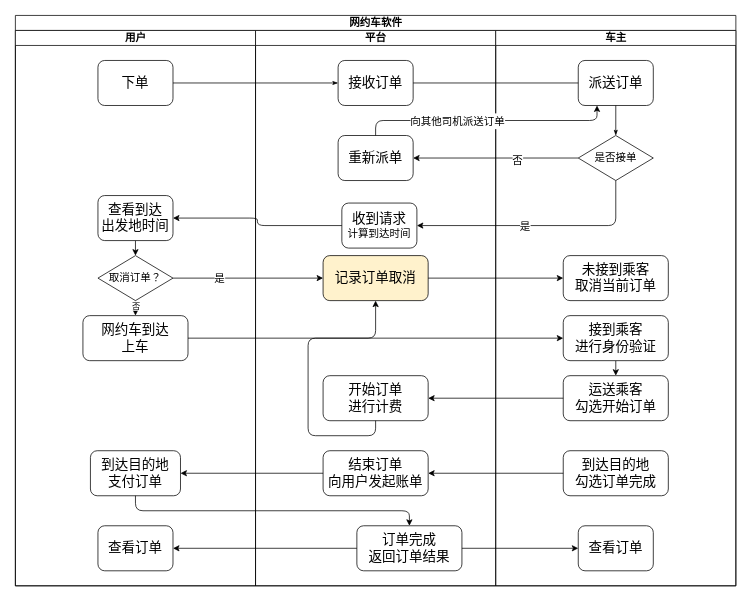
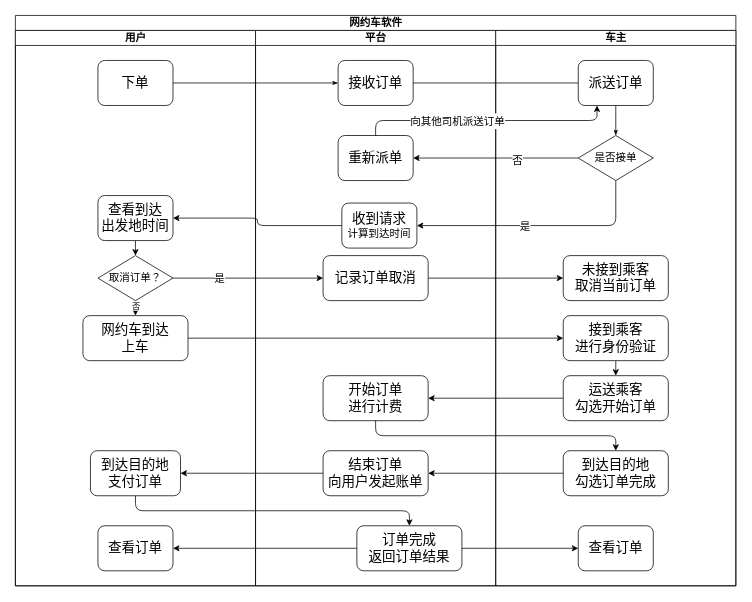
  <mxCell id="0" />
  <mxCell id="1" parent="0" />
  <mxCell id="2" value="&lt;font style=&quot;font-size: 14px;&quot;&gt;网约车软件&lt;/font&gt;" style="swimlane;html=1;childLayout=stackLayout;startSize=20;rounded=0;shadow=0;labelBackgroundColor=none;strokeWidth=1;fontFamily=Verdana;fontSize=8;align=center;" parent="1" vertex="1"><mxGeometry x="20" y="20" width="960" height="760" as="geometry" /></mxCell>
  <mxCell id="3" value="&lt;font style=&quot;font-size: 14px;&quot;&gt;用户&lt;/font&gt;" style="swimlane;html=1;startSize=20;" parent="2" vertex="1"><mxGeometry y="20" width="320" height="740" as="geometry" /></mxCell>
  <mxCell id="4" value="&lt;font style=&quot;font-size: 18px;&quot;&gt;下单&lt;/font&gt;" style="rounded=1;whiteSpace=wrap;html=1;shadow=0;labelBackgroundColor=none;strokeWidth=1;fontFamily=Verdana;fontSize=8;align=center;" parent="3" vertex="1"><mxGeometry x="110" y="40" width="100" height="60" as="geometry" /></mxCell>
  <mxCell id="5" style="edgeStyle=orthogonalEdgeStyle;rounded=1;orthogonalLoop=1;jettySize=auto;html=1;exitX=0.5;exitY=1;exitDx=0;exitDy=0;entryX=0.5;entryY=0;entryDx=0;entryDy=0;fontSize=14;" parent="3" source="6" target="9" edge="1"><mxGeometry relative="1" as="geometry" /></mxCell>
  <mxCell id="6" value="&lt;font size=&quot;4&quot;&gt;查看到达&lt;br&gt;出发地时间&lt;br&gt;&lt;/font&gt;" style="rounded=1;whiteSpace=wrap;html=1;shadow=0;labelBackgroundColor=none;strokeWidth=1;fontFamily=Verdana;fontSize=8;align=center;" parent="3" vertex="1"><mxGeometry x="110" y="220" width="100" height="60" as="geometry" /></mxCell>
  <mxCell id="7" style="edgeStyle=orthogonalEdgeStyle;rounded=0;orthogonalLoop=1;jettySize=auto;html=1;exitX=0.5;exitY=1;exitDx=0;exitDy=0;entryX=0.5;entryY=0;entryDx=0;entryDy=0;" edge="1" parent="3" source="9" target="12"><mxGeometry relative="1" as="geometry" /></mxCell>
  <mxCell id="8" value="否" style="edgeLabel;html=1;align=center;verticalAlign=middle;resizable=0;points=[];" vertex="1" connectable="0" parent="7"><mxGeometry x="-0.394" relative="1" as="geometry"><mxPoint as="offset" /></mxGeometry></mxCell>
  <mxCell id="9" value="&lt;span style=&quot;font-size: 14px;&quot;&gt;取消订单？&lt;/span&gt;" style="rhombus;whiteSpace=wrap;html=1;rounded=0;shadow=0;labelBackgroundColor=none;strokeWidth=1;fontFamily=Verdana;fontSize=8;align=center;" parent="3" vertex="1"><mxGeometry x="110" y="300" width="100" height="60" as="geometry" /></mxCell>
  <mxCell id="10" value="&lt;font size=&quot;4&quot;&gt;到达目的地&lt;br&gt;支付订单&lt;/font&gt;" style="rounded=1;whiteSpace=wrap;html=1;shadow=0;labelBackgroundColor=none;strokeWidth=1;fontFamily=Verdana;fontSize=8;align=center;" parent="3" vertex="1"><mxGeometry x="100" y="560" width="120" height="60" as="geometry" /></mxCell>
  <mxCell id="11" value="&lt;font size=&quot;4&quot;&gt;查看订单&lt;/font&gt;" style="rounded=1;whiteSpace=wrap;html=1;shadow=0;labelBackgroundColor=none;strokeWidth=1;fontFamily=Verdana;fontSize=8;align=center;" parent="3" vertex="1"><mxGeometry x="110" y="660" width="100" height="60" as="geometry" /></mxCell>
  <mxCell id="12" value="&lt;font size=&quot;4&quot;&gt;网约车到达&lt;br&gt;上车&lt;br&gt;&lt;/font&gt;" style="rounded=1;whiteSpace=wrap;html=1;fontSize=14;" vertex="1" parent="3"><mxGeometry x="90" y="380" width="140" height="60" as="geometry" /></mxCell>
  <mxCell id="13" value="&lt;font style=&quot;font-size: 14px;&quot;&gt;平台&lt;/font&gt;" style="swimlane;html=1;startSize=20;" parent="2" vertex="1"><mxGeometry x="320" y="20" width="320" height="740" as="geometry" /></mxCell>
  <mxCell id="14" value="&lt;font style=&quot;font-size: 18px;&quot;&gt;接收订单&lt;/font&gt;" style="rounded=1;whiteSpace=wrap;html=1;shadow=0;labelBackgroundColor=none;strokeWidth=1;fontFamily=Verdana;fontSize=8;align=center;" parent="13" vertex="1"><mxGeometry x="110" y="40" width="100" height="60" as="geometry" /></mxCell>
  <mxCell id="15" value="&lt;font style=&quot;font-size: 18px;&quot;&gt;重新派单&lt;/font&gt;" style="rounded=1;whiteSpace=wrap;html=1;fontSize=14;" parent="13" vertex="1"><mxGeometry x="110" y="140" width="100" height="60" as="geometry" /></mxCell>
  <mxCell id="16" value="&lt;font size=&quot;4&quot;&gt;收到请求&lt;/font&gt;&lt;br&gt;&lt;font style=&quot;font-size: 14px;&quot;&gt;计算到达时间&lt;/font&gt;" style="rounded=1;whiteSpace=wrap;html=1;fontSize=14;" parent="13" vertex="1"><mxGeometry x="115" y="230" width="100" height="60" as="geometry" /></mxCell>
- <mxCell id="17" value="&lt;font size=&quot;4&quot;&gt;记录订单取消&lt;br&gt;&lt;/font&gt;" style="rounded=1;whiteSpace=wrap;html=1;fontSize=14;fillColor=#fff2cc;" parent="13" vertex="1"><mxGeometry x="90" y="300" width="140" height="60" as="geometry" /></mxCell>
+ <mxCell id="17" value="&lt;font size=&quot;4&quot;&gt;记录订单取消&lt;br&gt;&lt;/font&gt;" style="rounded=1;whiteSpace=wrap;html=1;fontSize=14;" parent="13" vertex="1"><mxGeometry x="90" y="300" width="140" height="60" as="geometry" /></mxCell>
  <mxCell id="18" value="&lt;font size=&quot;4&quot;&gt;开始订单&lt;br&gt;进行计费&lt;br&gt;&lt;/font&gt;" style="rounded=1;whiteSpace=wrap;html=1;fontSize=14;" parent="13" vertex="1"><mxGeometry x="90" y="460" width="140" height="60" as="geometry" /></mxCell>
  <mxCell id="19" value="&lt;font size=&quot;4&quot;&gt;结束订单&lt;br&gt;向用户发起账单&lt;br&gt;&lt;/font&gt;" style="rounded=1;whiteSpace=wrap;html=1;fontSize=14;" parent="13" vertex="1"><mxGeometry x="90" y="560" width="140" height="60" as="geometry" /></mxCell>
  <mxCell id="20" value="&lt;font size=&quot;4&quot;&gt;订单完成&lt;br&gt;返回订单结果&lt;br&gt;&lt;/font&gt;" style="rounded=1;whiteSpace=wrap;html=1;fontSize=14;" parent="13" vertex="1"><mxGeometry x="135" y="660" width="140" height="60" as="geometry" /></mxCell>
  <mxCell id="21" value="&lt;font style=&quot;font-size: 14px;&quot;&gt;车主&lt;/font&gt;" style="swimlane;html=1;startSize=20;" parent="2" vertex="1"><mxGeometry x="640" y="20" width="320" height="740" as="geometry" /></mxCell>
  <mxCell id="22" value="&lt;font style=&quot;font-size: 18px;&quot;&gt;派送订单&lt;/font&gt;" style="rounded=1;whiteSpace=wrap;html=1;shadow=0;labelBackgroundColor=none;strokeWidth=1;fontFamily=Verdana;fontSize=8;align=center;" parent="21" vertex="1"><mxGeometry x="110" y="40" width="100" height="60" as="geometry" /></mxCell>
  <mxCell id="23" value="&lt;font style=&quot;font-size: 14px;&quot;&gt;是否接单&lt;/font&gt;" style="rhombus;whiteSpace=wrap;html=1;rounded=0;shadow=0;labelBackgroundColor=none;strokeWidth=1;fontFamily=Verdana;fontSize=8;align=center;" parent="21" vertex="1"><mxGeometry x="110" y="140" width="100" height="60" as="geometry" /></mxCell>
  <mxCell id="24" style="edgeStyle=orthogonalEdgeStyle;rounded=1;html=1;labelBackgroundColor=none;startArrow=none;startFill=0;startSize=5;endArrow=classicThin;endFill=1;endSize=5;jettySize=auto;orthogonalLoop=1;strokeWidth=1;fontFamily=Verdana;fontSize=8" parent="21" source="22" target="23" edge="1"><mxGeometry relative="1" as="geometry" /></mxCell>
  <mxCell id="25" value="&lt;font size=&quot;4&quot;&gt;未接到乘客&lt;br&gt;取消当前订单&lt;br&gt;&lt;/font&gt;" style="rounded=1;whiteSpace=wrap;html=1;fontSize=14;" parent="21" vertex="1"><mxGeometry x="90" y="300" width="140" height="60" as="geometry" /></mxCell>
  <mxCell id="26" style="edgeStyle=orthogonalEdgeStyle;rounded=1;orthogonalLoop=1;jettySize=auto;html=1;exitX=0.5;exitY=1;exitDx=0;exitDy=0;entryX=0.5;entryY=0;entryDx=0;entryDy=0;fontSize=14;" parent="21" source="27" target="28" edge="1"><mxGeometry relative="1" as="geometry" /></mxCell>
  <mxCell id="27" value="&lt;font size=&quot;4&quot;&gt;接到乘客&lt;br&gt;进行身份验证&lt;br&gt;&lt;/font&gt;" style="rounded=1;whiteSpace=wrap;html=1;fontSize=14;" parent="21" vertex="1"><mxGeometry x="90" y="380" width="140" height="60" as="geometry" /></mxCell>
  <mxCell id="28" value="&lt;font size=&quot;4&quot;&gt;运送乘客&lt;br&gt;勾选开始订单&lt;br&gt;&lt;/font&gt;" style="rounded=1;whiteSpace=wrap;html=1;fontSize=14;" parent="21" vertex="1"><mxGeometry x="90" y="460" width="140" height="60" as="geometry" /></mxCell>
  <mxCell id="29" value="&lt;font size=&quot;4&quot;&gt;到达目的地&lt;br&gt;勾选订单完成&lt;br&gt;&lt;/font&gt;" style="rounded=1;whiteSpace=wrap;html=1;fontSize=14;" parent="21" vertex="1"><mxGeometry x="90" y="560" width="140" height="60" as="geometry" /></mxCell>
  <mxCell id="30" value="&lt;font size=&quot;4&quot;&gt;查看订单&lt;/font&gt;" style="rounded=1;whiteSpace=wrap;html=1;shadow=0;labelBackgroundColor=none;strokeWidth=1;fontFamily=Verdana;fontSize=8;align=center;" parent="21" vertex="1"><mxGeometry x="110" y="660" width="100" height="60" as="geometry" /></mxCell>
  <mxCell id="31" style="edgeStyle=orthogonalEdgeStyle;rounded=1;html=1;labelBackgroundColor=none;startArrow=none;startFill=0;startSize=5;endArrow=classicThin;endFill=1;endSize=5;jettySize=auto;orthogonalLoop=1;strokeWidth=1;fontFamily=Verdana;fontSize=8" parent="2" source="4" target="14" edge="1"><mxGeometry relative="1" as="geometry" /></mxCell>
  <mxCell id="32" style="edgeStyle=orthogonalEdgeStyle;rounded=0;orthogonalLoop=1;jettySize=auto;html=1;exitX=1;exitY=0.5;exitDx=0;exitDy=0;entryX=0;entryY=0.5;entryDx=0;entryDy=0;fontSize=14;endArrow=none;" parent="2" source="14" target="22" edge="1"><mxGeometry relative="1" as="geometry" /></mxCell>
  <mxCell id="33" style="edgeStyle=orthogonalEdgeStyle;rounded=0;orthogonalLoop=1;jettySize=auto;html=1;exitX=0;exitY=0.5;exitDx=0;exitDy=0;fontSize=14;" parent="2" source="23" target="15" edge="1"><mxGeometry relative="1" as="geometry" /></mxCell>
  <mxCell id="34" value="否" style="edgeLabel;html=1;align=center;verticalAlign=middle;resizable=0;points=[];fontSize=14;" parent="33" vertex="1" connectable="0"><mxGeometry x="-0.254" y="3" relative="1" as="geometry"><mxPoint as="offset" /></mxGeometry></mxCell>
  <mxCell id="35" style="edgeStyle=orthogonalEdgeStyle;rounded=1;orthogonalLoop=1;jettySize=auto;html=1;exitX=0.5;exitY=0;exitDx=0;exitDy=0;entryX=0.25;entryY=1;entryDx=0;entryDy=0;fontSize=18;" parent="2" source="15" target="22" edge="1"><mxGeometry relative="1" as="geometry" /></mxCell>
  <mxCell id="36" value="&lt;font style=&quot;font-size: 14px;&quot;&gt;向其他司机派送订单&lt;/font&gt;" style="edgeLabel;html=1;align=center;verticalAlign=middle;resizable=0;points=[];fontSize=18;" parent="35" vertex="1" connectable="0"><mxGeometry x="-0.238" relative="1" as="geometry"><mxPoint as="offset" /></mxGeometry></mxCell>
  <mxCell id="37" style="rounded=1;orthogonalLoop=1;jettySize=auto;html=1;exitX=0.5;exitY=1;exitDx=0;exitDy=0;entryX=1;entryY=0.5;entryDx=0;entryDy=0;fontSize=14;edgeStyle=orthogonalEdgeStyle;" parent="2" source="23" target="16" edge="1"><mxGeometry relative="1" as="geometry" /></mxCell>
  <mxCell id="38" value="是" style="edgeLabel;html=1;align=center;verticalAlign=middle;resizable=0;points=[];fontSize=14;" parent="37" vertex="1" connectable="0"><mxGeometry x="-0.318" y="1" relative="1" as="geometry"><mxPoint x="-71" y="-1" as="offset" /></mxGeometry></mxCell>
  <mxCell id="39" style="edgeStyle=orthogonalEdgeStyle;rounded=1;orthogonalLoop=1;jettySize=auto;html=1;exitX=0;exitY=0.5;exitDx=0;exitDy=0;entryX=1;entryY=0.5;entryDx=0;entryDy=0;fontSize=14;" parent="2" source="16" target="6" edge="1"><mxGeometry relative="1" as="geometry" /></mxCell>
  <mxCell id="40" style="edgeStyle=orthogonalEdgeStyle;rounded=1;orthogonalLoop=1;jettySize=auto;html=1;exitX=1;exitY=0.5;exitDx=0;exitDy=0;entryX=0;entryY=0.5;entryDx=0;entryDy=0;fontSize=14;" parent="2" source="9" target="17" edge="1"><mxGeometry relative="1" as="geometry" /></mxCell>
  <mxCell id="41" value="是" style="edgeLabel;html=1;align=center;verticalAlign=middle;resizable=0;points=[];fontSize=14;" parent="40" vertex="1" connectable="0"><mxGeometry x="-0.391" relative="1" as="geometry"><mxPoint as="offset" /></mxGeometry></mxCell>
  <mxCell id="42" style="edgeStyle=orthogonalEdgeStyle;rounded=1;orthogonalLoop=1;jettySize=auto;html=1;exitX=1;exitY=0.5;exitDx=0;exitDy=0;entryX=0;entryY=0.5;entryDx=0;entryDy=0;fontSize=14;" parent="2" source="17" target="25" edge="1"><mxGeometry relative="1" as="geometry" /></mxCell>
  <mxCell id="43" style="edgeStyle=orthogonalEdgeStyle;rounded=1;orthogonalLoop=1;jettySize=auto;html=1;exitX=0;exitY=0.5;exitDx=0;exitDy=0;entryX=1;entryY=0.5;entryDx=0;entryDy=0;fontSize=14;" parent="2" source="28" target="18" edge="1"><mxGeometry relative="1" as="geometry" /></mxCell>
- <mxCell id="44" style="edgeStyle=orthogonalEdgeStyle;rounded=1;orthogonalLoop=1;jettySize=auto;html=1;exitX=0.5;exitY=1;exitDx=0;exitDy=0;fontSize=14;" parent="2" source="18" target="17" edge="1"><mxGeometry relative="1" as="geometry" /></mxCell>
+ <mxCell id="44" style="edgeStyle=orthogonalEdgeStyle;rounded=1;orthogonalLoop=1;jettySize=auto;html=1;exitX=0.5;exitY=1;exitDx=0;exitDy=0;entryX=0.5;entryY=0;entryDx=0;entryDy=0;fontSize=14;" parent="2" source="18" target="29" edge="1"><mxGeometry relative="1" as="geometry" /></mxCell>
  <mxCell id="45" style="edgeStyle=orthogonalEdgeStyle;rounded=1;orthogonalLoop=1;jettySize=auto;html=1;exitX=0.5;exitY=1;exitDx=0;exitDy=0;fontSize=14;" parent="2" source="10" target="20" edge="1"><mxGeometry relative="1" as="geometry" /></mxCell>
  <mxCell id="46" style="edgeStyle=orthogonalEdgeStyle;rounded=1;orthogonalLoop=1;jettySize=auto;html=1;exitX=0;exitY=0.5;exitDx=0;exitDy=0;entryX=1;entryY=0.5;entryDx=0;entryDy=0;fontSize=14;" parent="2" source="29" target="19" edge="1"><mxGeometry relative="1" as="geometry" /></mxCell>
  <mxCell id="47" style="edgeStyle=orthogonalEdgeStyle;rounded=1;orthogonalLoop=1;jettySize=auto;html=1;exitX=0;exitY=0.5;exitDx=0;exitDy=0;entryX=1;entryY=0.5;entryDx=0;entryDy=0;fontSize=14;" parent="2" source="19" target="10" edge="1"><mxGeometry relative="1" as="geometry" /></mxCell>
  <mxCell id="48" style="edgeStyle=orthogonalEdgeStyle;rounded=1;orthogonalLoop=1;jettySize=auto;html=1;exitX=0;exitY=0.5;exitDx=0;exitDy=0;entryX=1;entryY=0.5;entryDx=0;entryDy=0;fontSize=14;" parent="2" source="20" target="11" edge="1"><mxGeometry relative="1" as="geometry" /></mxCell>
  <mxCell id="49" style="edgeStyle=orthogonalEdgeStyle;rounded=1;orthogonalLoop=1;jettySize=auto;html=1;exitX=1;exitY=0.5;exitDx=0;exitDy=0;entryX=0;entryY=0.5;entryDx=0;entryDy=0;fontSize=14;" parent="2" source="20" target="30" edge="1"><mxGeometry relative="1" as="geometry" /></mxCell>
  <mxCell id="50" style="edgeStyle=orthogonalEdgeStyle;rounded=0;orthogonalLoop=1;jettySize=auto;html=1;exitX=1;exitY=0.5;exitDx=0;exitDy=0;entryX=0;entryY=0.5;entryDx=0;entryDy=0;" edge="1" parent="2" source="12" target="27"><mxGeometry relative="1" as="geometry" /></mxCell>
